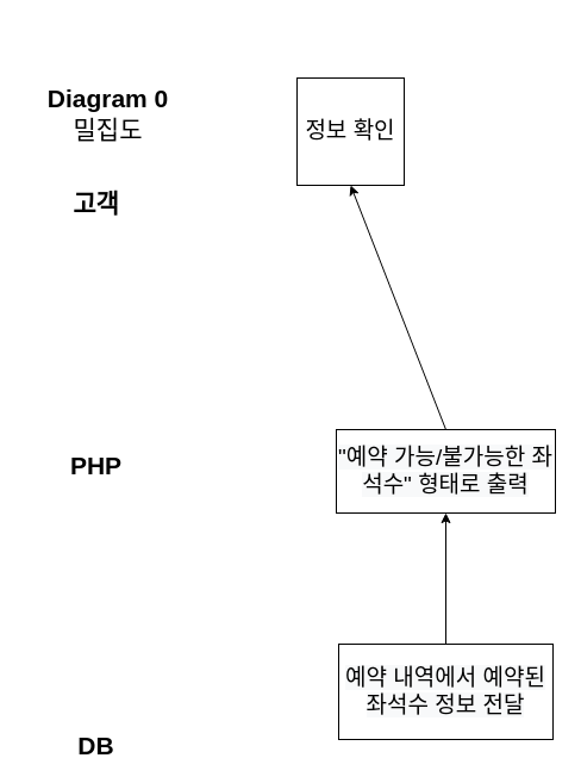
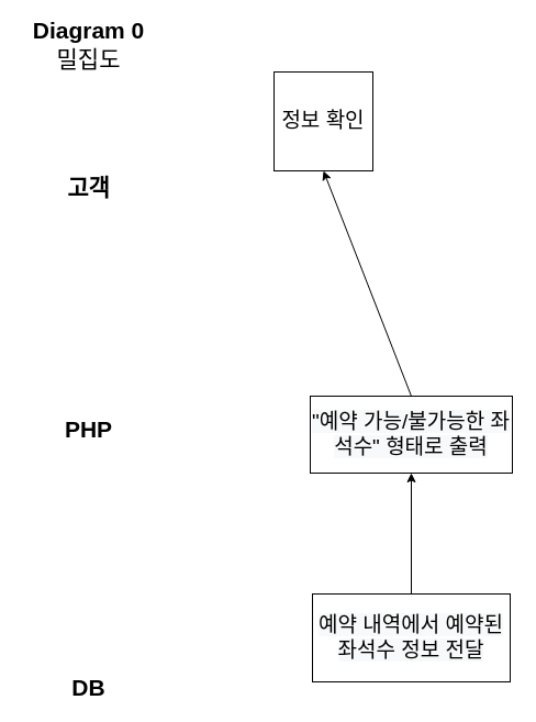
  <mxCell id="0" />
  <mxCell id="1" parent="0" />
  <mxCell id="2" value="&lt;font style=&quot;font-size: 19px;&quot;&gt;정보 확인&lt;/font&gt;" style="whiteSpace=wrap;html=1;aspect=fixed;fontSize=19;" parent="1" vertex="1"><mxGeometry x="249" y="65" width="90" height="90" as="geometry" /></mxCell>
  <mxCell id="3" value="" style="endArrow=classic;html=1;rounded=0;fontSize=13;entryX=0.5;entryY=1;entryDx=0;entryDy=0;exitX=0.5;exitY=0;exitDx=0;exitDy=0;" edge="1" parent="1" source="9" target="2"><mxGeometry width="50" height="50" relative="1" as="geometry"><mxPoint x="374" y="328" as="sourcePoint" /><mxPoint x="374.5" y="230" as="targetPoint" /></mxGeometry></mxCell>
  <mxCell id="4" value="" style="endArrow=classic;html=1;rounded=0;fontSize=13;entryX=0.5;entryY=1;entryDx=0;entryDy=0;exitX=0.5;exitY=0;exitDx=0;exitDy=0;" edge="1" parent="1" source="10" target="9"><mxGeometry width="50" height="50" relative="1" as="geometry"><mxPoint x="374" y="560" as="sourcePoint" /><mxPoint x="374" y="452" as="targetPoint" /></mxGeometry></mxCell>
  <mxCell id="5" value="&lt;font style=&quot;font-size: 21px&quot;&gt;&lt;b&gt;고객&lt;/b&gt;&lt;/font&gt;" style="text;html=1;align=center;verticalAlign=middle;resizable=0;points=[];autosize=1;strokeColor=none;fillColor=none;fontSize=13;" vertex="1" parent="1"><mxGeometry x="50" y="160" width="60" height="20" as="geometry" /></mxCell>
  <mxCell id="6" value="&lt;span style=&quot;font-size: 21px&quot;&gt;&lt;b&gt;PHP&lt;/b&gt;&lt;/span&gt;" style="text;html=1;align=center;verticalAlign=middle;resizable=0;points=[];autosize=1;strokeColor=none;fillColor=none;fontSize=13;" vertex="1" parent="1"><mxGeometry x="50" y="380" width="60" height="20" as="geometry" /></mxCell>
  <mxCell id="7" value="&lt;span style=&quot;font-size: 21px&quot;&gt;&lt;b&gt;DB&lt;/b&gt;&lt;/span&gt;" style="text;html=1;align=center;verticalAlign=middle;resizable=0;points=[];autosize=1;strokeColor=none;fillColor=none;fontSize=13;" vertex="1" parent="1"><mxGeometry x="55" y="615" width="50" height="20" as="geometry" /></mxCell>
- <mxCell id="8" value="&lt;font style=&quot;font-size: 21px&quot;&gt;&lt;b&gt;Diagram 0&lt;/b&gt;&lt;br&gt;밀집도&lt;/font&gt;" style="text;html=1;align=center;verticalAlign=middle;resizable=0;points=[];autosize=1;strokeColor=none;fillColor=none;fontSize=13;" vertex="1" parent="1"><mxGeometry x="30" y="75" width="120" height="40" as="geometry" /></mxCell>
+ <mxCell id="8" value="&lt;font style=&quot;font-size: 21px&quot;&gt;&lt;b&gt;Diagram 0&lt;/b&gt;&lt;br&gt;밀집도&lt;/font&gt;" style="text;html=1;align=center;verticalAlign=middle;resizable=0;points=[];autosize=1;strokeColor=none;fillColor=none;fontSize=13;" vertex="1" parent="1"><mxGeometry x="20" y="20" width="120" height="40" as="geometry" /></mxCell>
  <mxCell id="9" value="&#10;&#10;&lt;span style=&quot;color: rgb(0, 0, 0); font-family: helvetica; font-size: 19px; font-style: normal; font-weight: 400; letter-spacing: normal; text-align: center; text-indent: 0px; text-transform: none; word-spacing: 0px; background-color: rgb(248, 249, 250); display: inline; float: none;&quot;&gt;&quot;예약 가능/불가능한 좌석수&quot; 형태로 출력&lt;/span&gt;&#10;&#10;" style="rounded=0;whiteSpace=wrap;html=1;fontSize=19;" vertex="1" parent="1"><mxGeometry x="282" y="360" width="184" height="70" as="geometry" /></mxCell>
  <mxCell id="10" value="&#10;&#10;&lt;span style=&quot;color: rgb(0, 0, 0); font-family: helvetica; font-size: 19px; font-style: normal; font-weight: 400; letter-spacing: normal; text-align: center; text-indent: 0px; text-transform: none; word-spacing: 0px; background-color: rgb(248, 249, 250); display: inline; float: none;&quot;&gt;예약 내역에서 예약된 좌석수 정보 전달&lt;/span&gt;&#10;&#10;" style="rounded=0;whiteSpace=wrap;html=1;fontSize=19;" vertex="1" parent="1"><mxGeometry x="284" y="540" width="180" height="80" as="geometry" /></mxCell>
